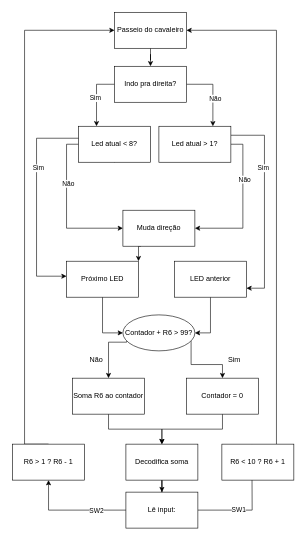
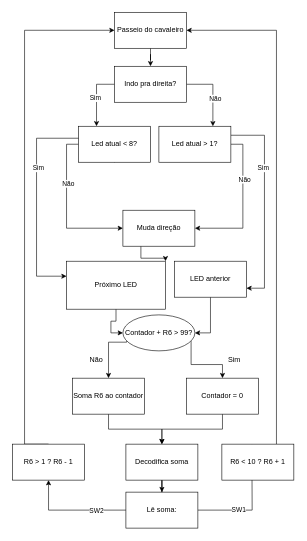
  <mxCell id="0" />
  <mxCell id="1" parent="0" />
  <mxCell id="2" style="edgeStyle=orthogonalEdgeStyle;rounded=0;orthogonalLoop=1;jettySize=auto;html=1;entryX=0.5;entryY=0;entryDx=0;entryDy=0;" parent="1" source="3" target="21" edge="1"><mxGeometry relative="1" as="geometry" /></mxCell>
  <mxCell id="3" value="Passeio do cavaleiro" style="rounded=0;whiteSpace=wrap;html=1;" parent="1" vertex="1"><mxGeometry x="190" y="20" width="120" height="60" as="geometry" /></mxCell>
  <mxCell id="4" style="edgeStyle=orthogonalEdgeStyle;rounded=0;orthogonalLoop=1;jettySize=auto;html=1;" parent="1" source="8" edge="1"><mxGeometry relative="1" as="geometry"><mxPoint x="419" y="740" as="targetPoint" /></mxGeometry></mxCell>
  <mxCell id="5" value="SW1" style="edgeLabel;html=1;align=center;verticalAlign=middle;resizable=0;points=[];" parent="4" vertex="1" connectable="0"><mxGeometry x="-0.33" y="2" relative="1" as="geometry"><mxPoint as="offset" /></mxGeometry></mxCell>
  <mxCell id="6" style="edgeStyle=orthogonalEdgeStyle;rounded=0;orthogonalLoop=1;jettySize=auto;html=1;exitX=0;exitY=0.5;exitDx=0;exitDy=0;entryX=0.5;entryY=1;entryDx=0;entryDy=0;" parent="1" source="8" target="16" edge="1"><mxGeometry relative="1" as="geometry" /></mxCell>
  <mxCell id="7" value="SW2" style="edgeLabel;html=1;align=center;verticalAlign=middle;resizable=0;points=[];" parent="6" vertex="1" connectable="0"><mxGeometry x="-0.438" relative="1" as="geometry"><mxPoint as="offset" /></mxGeometry></mxCell>
- <mxCell id="8" value="Lê input:" style="rounded=0;whiteSpace=wrap;html=1;" parent="1" vertex="1"><mxGeometry x="209" y="820" width="120" height="60" as="geometry" /></mxCell>
+ <mxCell id="8" value="Lê soma:" style="rounded=0;whiteSpace=wrap;html=1;" parent="1" vertex="1"><mxGeometry x="209" y="820" width="120" height="60" as="geometry" /></mxCell>
  <mxCell id="9" style="edgeStyle=orthogonalEdgeStyle;rounded=0;orthogonalLoop=1;jettySize=auto;html=1;entryX=0.5;entryY=0;entryDx=0;entryDy=0;" parent="1" source="10" target="12" edge="1"><mxGeometry relative="1" as="geometry" /></mxCell>
  <mxCell id="10" value="Soma R6 ao contador" style="rounded=0;whiteSpace=wrap;html=1;" parent="1" vertex="1"><mxGeometry x="120" y="630" width="120" height="60" as="geometry" /></mxCell>
  <mxCell id="11" style="edgeStyle=orthogonalEdgeStyle;rounded=0;orthogonalLoop=1;jettySize=auto;html=1;entryX=0.5;entryY=0;entryDx=0;entryDy=0;" parent="1" source="12" target="8" edge="1"><mxGeometry relative="1" as="geometry" /></mxCell>
  <mxCell id="12" value="Decodifica soma" style="rounded=0;whiteSpace=wrap;html=1;" parent="1" vertex="1"><mxGeometry x="209" y="740" width="120" height="60" as="geometry" /></mxCell>
  <mxCell id="13" style="edgeStyle=orthogonalEdgeStyle;rounded=0;orthogonalLoop=1;jettySize=auto;html=1;entryX=1;entryY=0.5;entryDx=0;entryDy=0;" parent="1" source="14" target="3" edge="1"><mxGeometry relative="1" as="geometry"><Array as="points"><mxPoint x="460" y="50" /></Array></mxGeometry></mxCell>
  <mxCell id="14" value="R6 &amp;lt; 10 ? R6 + 1" style="rounded=0;whiteSpace=wrap;html=1;" parent="1" vertex="1"><mxGeometry x="369" y="740" width="120" height="60" as="geometry" /></mxCell>
  <mxCell id="15" style="edgeStyle=orthogonalEdgeStyle;rounded=0;orthogonalLoop=1;jettySize=auto;html=1;exitX=0.5;exitY=0;exitDx=0;exitDy=0;entryX=0;entryY=0.5;entryDx=0;entryDy=0;" parent="1" source="16" target="3" edge="1"><mxGeometry relative="1" as="geometry"><Array as="points"><mxPoint x="40" y="740" /><mxPoint x="40" y="50" /></Array></mxGeometry></mxCell>
  <mxCell id="16" value="R6 &amp;gt; 1 ? R6 - 1" style="rounded=0;whiteSpace=wrap;html=1;" parent="1" vertex="1"><mxGeometry x="20" y="740" width="120" height="60" as="geometry" /></mxCell>
  <mxCell id="17" style="edgeStyle=orthogonalEdgeStyle;rounded=0;orthogonalLoop=1;jettySize=auto;html=1;exitX=0;exitY=0.5;exitDx=0;exitDy=0;entryX=0.25;entryY=0;entryDx=0;entryDy=0;" parent="1" source="21" target="26" edge="1"><mxGeometry relative="1" as="geometry" /></mxCell>
  <mxCell id="18" value="Sim" style="edgeLabel;html=1;align=center;verticalAlign=middle;resizable=0;points=[];" parent="17" vertex="1" connectable="0"><mxGeometry x="0.036" y="-3" relative="1" as="geometry"><mxPoint as="offset" /></mxGeometry></mxCell>
  <mxCell id="19" style="edgeStyle=orthogonalEdgeStyle;rounded=0;orthogonalLoop=1;jettySize=auto;html=1;exitX=1;exitY=0.5;exitDx=0;exitDy=0;entryX=0.75;entryY=0;entryDx=0;entryDy=0;" parent="1" source="21" target="31" edge="1"><mxGeometry relative="1" as="geometry" /></mxCell>
  <mxCell id="20" value="Não" style="edgeLabel;html=1;align=center;verticalAlign=middle;resizable=0;points=[];" parent="19" vertex="1" connectable="0"><mxGeometry x="0.175" y="3" relative="1" as="geometry"><mxPoint as="offset" /></mxGeometry></mxCell>
  <mxCell id="21" value="Indo pra direita?&lt;br&gt;" style="rounded=0;whiteSpace=wrap;html=1;" parent="1" vertex="1"><mxGeometry x="190" y="110" width="120" height="60" as="geometry" /></mxCell>
  <mxCell id="22" style="edgeStyle=orthogonalEdgeStyle;rounded=0;orthogonalLoop=1;jettySize=auto;html=1;exitX=0.5;exitY=1;exitDx=0;exitDy=0;" parent="1" source="26" target="33" edge="1"><mxGeometry relative="1" as="geometry"><Array as="points"><mxPoint x="190" y="230" /><mxPoint x="60" y="230" /><mxPoint x="60" y="460" /></Array></mxGeometry></mxCell>
  <mxCell id="23" value="Sim" style="edgeLabel;html=1;align=center;verticalAlign=middle;resizable=0;points=[];" parent="22" vertex="1" connectable="0"><mxGeometry x="-0.025" y="2" relative="1" as="geometry"><mxPoint as="offset" /></mxGeometry></mxCell>
  <mxCell id="24" style="edgeStyle=orthogonalEdgeStyle;rounded=0;orthogonalLoop=1;jettySize=auto;html=1;exitX=0;exitY=0.5;exitDx=0;exitDy=0;entryX=0;entryY=0.5;entryDx=0;entryDy=0;" parent="1" source="26" target="37" edge="1"><mxGeometry relative="1" as="geometry" /></mxCell>
  <mxCell id="25" value="Não" style="edgeLabel;html=1;align=center;verticalAlign=middle;resizable=0;points=[];" parent="24" vertex="1" connectable="0"><mxGeometry x="-0.333" y="2" relative="1" as="geometry"><mxPoint as="offset" /></mxGeometry></mxCell>
  <mxCell id="26" value="Led atual &amp;lt; 8?" style="rounded=0;whiteSpace=wrap;html=1;" parent="1" vertex="1"><mxGeometry x="130" y="210" width="120" height="60" as="geometry" /></mxCell>
  <mxCell id="27" style="edgeStyle=orthogonalEdgeStyle;rounded=0;orthogonalLoop=1;jettySize=auto;html=1;exitX=1;exitY=0.5;exitDx=0;exitDy=0;entryX=1;entryY=0.5;entryDx=0;entryDy=0;" parent="1" source="31" target="37" edge="1"><mxGeometry relative="1" as="geometry" /></mxCell>
  <mxCell id="28" value="Não" style="edgeLabel;html=1;align=center;verticalAlign=middle;resizable=0;points=[];" parent="27" vertex="1" connectable="0"><mxGeometry x="-0.348" y="2" relative="1" as="geometry"><mxPoint as="offset" /></mxGeometry></mxCell>
  <mxCell id="29" style="edgeStyle=orthogonalEdgeStyle;rounded=0;orthogonalLoop=1;jettySize=auto;html=1;exitX=1;exitY=0.25;exitDx=0;exitDy=0;entryX=1;entryY=0.75;entryDx=0;entryDy=0;" parent="1" source="31" target="35" edge="1"><mxGeometry relative="1" as="geometry"><Array as="points"><mxPoint x="440" y="225" /><mxPoint x="440" y="480" /></Array></mxGeometry></mxCell>
  <mxCell id="30" value="Sim" style="edgeLabel;html=1;align=center;verticalAlign=middle;resizable=0;points=[];" parent="29" vertex="1" connectable="0"><mxGeometry x="-0.353" y="-3" relative="1" as="geometry"><mxPoint as="offset" /></mxGeometry></mxCell>
  <mxCell id="31" value="Led atual &amp;gt; 1?" style="rounded=0;whiteSpace=wrap;html=1;" parent="1" vertex="1"><mxGeometry x="264" y="210" width="120" height="60" as="geometry" /></mxCell>
  <mxCell id="32" style="edgeStyle=orthogonalEdgeStyle;rounded=0;orthogonalLoop=1;jettySize=auto;html=1;exitX=0.5;exitY=1;exitDx=0;exitDy=0;entryX=0;entryY=0.5;entryDx=0;entryDy=0;" parent="1" source="33" target="40" edge="1"><mxGeometry relative="1" as="geometry" /></mxCell>
- <mxCell id="33" value="Próximo LED" style="rounded=0;whiteSpace=wrap;html=1;" parent="1" vertex="1"><mxGeometry x="110" y="435" width="120" height="60" as="geometry" /></mxCell>
+ <mxCell id="33" value="Próximo LED" style="rounded=0;whiteSpace=wrap;html=1;" parent="1" vertex="1"><mxGeometry x="110" y="435" width="165" height="80" as="geometry" /></mxCell>
  <mxCell id="34" style="edgeStyle=orthogonalEdgeStyle;rounded=0;orthogonalLoop=1;jettySize=auto;html=1;exitX=0.5;exitY=1;exitDx=0;exitDy=0;entryX=1;entryY=0.5;entryDx=0;entryDy=0;" parent="1" source="35" target="40" edge="1"><mxGeometry relative="1" as="geometry" /></mxCell>
  <mxCell id="35" value="LED anterior" style="rounded=0;whiteSpace=wrap;html=1;" parent="1" vertex="1"><mxGeometry x="290" y="435" width="120" height="60" as="geometry" /></mxCell>
  <mxCell id="36" style="edgeStyle=orthogonalEdgeStyle;rounded=0;orthogonalLoop=1;jettySize=auto;html=1;exitX=0.25;exitY=1;exitDx=0;exitDy=0;entryX=1;entryY=0;entryDx=0;entryDy=0;" edge="1" parent="1" source="37" target="33"><mxGeometry relative="1" as="geometry" /></mxCell>
  <mxCell id="37" value="Muda direção" style="rounded=0;whiteSpace=wrap;html=1;" parent="1" vertex="1"><mxGeometry x="204" y="350" width="120" height="60" as="geometry" /></mxCell>
  <mxCell id="38" style="edgeStyle=orthogonalEdgeStyle;rounded=0;orthogonalLoop=1;jettySize=auto;html=1;exitX=0;exitY=0.75;exitDx=0;exitDy=0;entryX=0.5;entryY=0;entryDx=0;entryDy=0;" parent="1" source="40" target="10" edge="1"><mxGeometry relative="1" as="geometry"><Array as="points"><mxPoint x="180" y="570" /></Array></mxGeometry></mxCell>
  <mxCell id="39" style="edgeStyle=orthogonalEdgeStyle;rounded=0;orthogonalLoop=1;jettySize=auto;html=1;exitX=1;exitY=0.75;exitDx=0;exitDy=0;entryX=0.5;entryY=0;entryDx=0;entryDy=0;" parent="1" source="40" target="42" edge="1"><mxGeometry relative="1" as="geometry" /></mxCell>
  <mxCell id="40" value="Contador + R6 &amp;gt; 99?" style="ellipse;whiteSpace=wrap;html=1;" parent="1" vertex="1"><mxGeometry x="204" y="524.5" width="120" height="60" as="geometry" /></mxCell>
  <mxCell id="41" style="edgeStyle=orthogonalEdgeStyle;rounded=0;orthogonalLoop=1;jettySize=auto;html=1;exitX=0.5;exitY=1;exitDx=0;exitDy=0;entryX=0.5;entryY=0;entryDx=0;entryDy=0;" parent="1" source="42" target="12" edge="1"><mxGeometry relative="1" as="geometry" /></mxCell>
  <mxCell id="42" value="Contador = 0" style="rounded=0;whiteSpace=wrap;html=1;" parent="1" vertex="1"><mxGeometry x="310" y="630" width="120" height="60" as="geometry" /></mxCell>
  <mxCell id="43" value="Sim" style="text;html=1;strokeColor=none;fillColor=none;align=center;verticalAlign=middle;whiteSpace=wrap;rounded=0;" parent="1" vertex="1"><mxGeometry x="360" y="584.5" width="60" height="30" as="geometry" /></mxCell>
  <mxCell id="44" value="Não" style="text;html=1;strokeColor=none;fillColor=none;align=center;verticalAlign=middle;whiteSpace=wrap;rounded=0;" parent="1" vertex="1"><mxGeometry x="130" y="584.5" width="60" height="30" as="geometry" /></mxCell>
